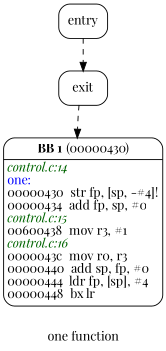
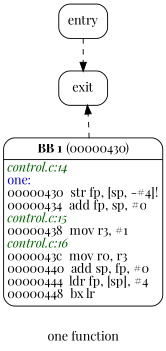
  digraph {
    fontname="Playfair Display"
    label=<one function>
    node [fontname="Playfair Display" shape=Mrecord]
    edge [fontname="Playfair Display" style=dashed]
    n1 [height=0.51389 label=<entry> width=0.75]
    n2 [height=0.51389 label=<exit> width=0.75]
-   n3 [height=2.5556 label=<<TABLE BORDER="0"><TR><TD><B>BB 1</B> (00000430)</TD></TR><HR/><TR><TD ALIGN="LEFT"><FONT COLOR="darkgreen"><I>control.c:14</I></FONT><BR ALIGN="left"/><FONT COLOR="blue">one:</FONT><BR ALIGN="left"/>00000430  str fp, [sp, -#4]!<BR ALIGN="left"/>00000434  add fp, sp, #0<BR ALIGN="left"/><FONT COLOR="darkgreen"><I>control.c:15</I></FONT><BR ALIGN="left"/>00600438  mov r3, #1<BR ALIGN="left"/><FONT COLOR="darkgreen"><I>control.c:16</I></FONT><BR ALIGN="left"/>0000043c  mov r0, r3<BR ALIGN="left"/>00000440  add sp, fp, #0<BR ALIGN="left"/>00000444  ldr fp, [sp], #4<BR ALIGN="left"/>00000448  bx lr<BR ALIGN="left"/></TD></TR></TABLE>> margin=0 width=2.1806]
+   n3 [height=2.5556 label=<<TABLE BORDER="0"><TR><TD><B>BB 1</B> (00000430)</TD></TR><HR/><TR><TD ALIGN="LEFT"><FONT COLOR="darkgreen"><I>control.c:14</I></FONT><BR ALIGN="left"/><FONT COLOR="blue">one:</FONT><BR ALIGN="left"/>00000430  str fp, [sp, -#4]!<BR ALIGN="left"/>00000434  add fp, sp, #0<BR ALIGN="left"/><FONT COLOR="darkgreen"><I>control.c:15</I></FONT><BR ALIGN="left"/>00000438  mov r3, #1<BR ALIGN="left"/><FONT COLOR="darkgreen"><I>control.c:16</I></FONT><BR ALIGN="left"/>0000043c  mov r0, r3<BR ALIGN="left"/>00000440  add sp, fp, #0<BR ALIGN="left"/>00000444  ldr fp, [sp], #4<BR ALIGN="left"/>00000448  bx lr<BR ALIGN="left"/></TD></TR></TABLE>> margin=0 width=2.1806]
    n1 -> n2
-   n2 -> n3
+   n3 -> n2
  }
